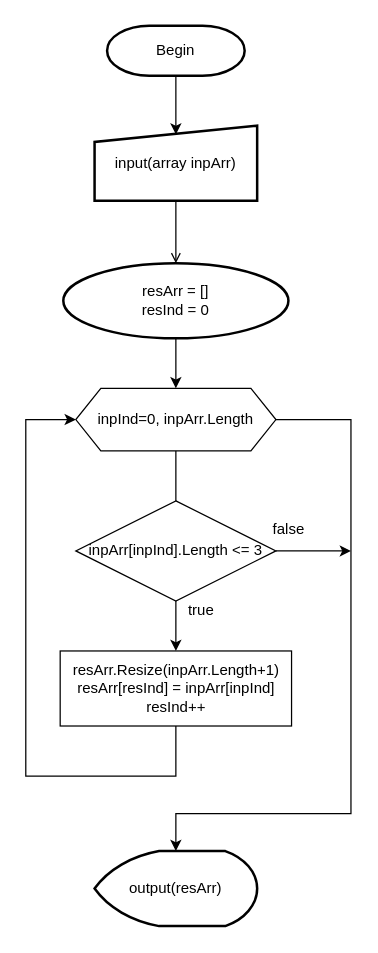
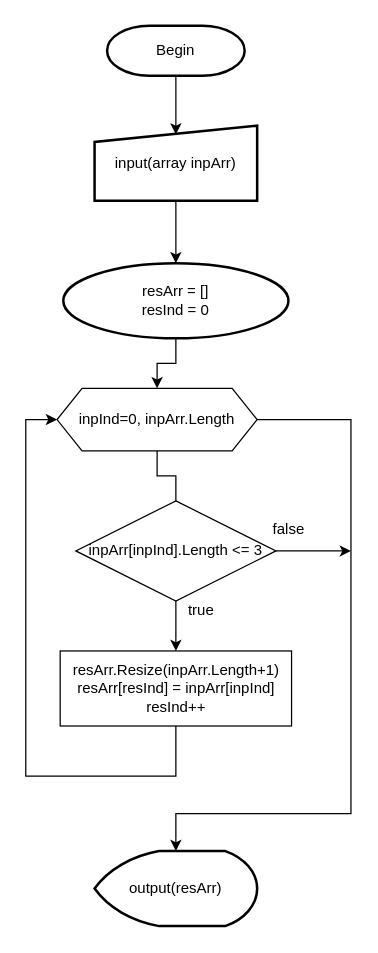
  <mxCell id="0" />
  <mxCell id="1" parent="0" />
  <mxCell id="2" value="Begin" style="strokeWidth=2;html=1;shape=mxgraph.flowchart.terminator;whiteSpace=wrap;" vertex="1" parent="1"><mxGeometry x="85" y="20" width="110" height="40" as="geometry" /></mxCell>
- <mxCell id="3" style="edgeStyle=orthogonalEdgeStyle;rounded=0;orthogonalLoop=1;jettySize=auto;html=1;entryX=0.5;entryY=0;entryDx=0;entryDy=0;endArrow=open;" edge="1" parent="1" source="4" target="7"><mxGeometry relative="1" as="geometry" /></mxCell>
+ <mxCell id="3" style="edgeStyle=orthogonalEdgeStyle;rounded=0;orthogonalLoop=1;jettySize=auto;html=1;entryX=0.5;entryY=0;entryDx=0;entryDy=0;" edge="1" parent="1" source="4" target="7"><mxGeometry relative="1" as="geometry" /></mxCell>
  <mxCell id="4" value="input(array inpArr)" style="html=1;strokeWidth=2;shape=manualInput;whiteSpace=wrap;rounded=1;size=13;arcSize=0;" vertex="1" parent="1"><mxGeometry x="75" y="100" width="130" height="60" as="geometry" /></mxCell>
  <mxCell id="5" value="output(resArr)" style="strokeWidth=2;html=1;shape=mxgraph.flowchart.display;whiteSpace=wrap;" vertex="1" parent="1"><mxGeometry x="75" y="680" width="130" height="60" as="geometry" /></mxCell>
  <mxCell id="6" style="edgeStyle=orthogonalEdgeStyle;rounded=0;orthogonalLoop=1;jettySize=auto;html=1;entryX=0.5;entryY=0;entryDx=0;entryDy=0;" edge="1" parent="1" source="7" target="9"><mxGeometry relative="1" as="geometry" /></mxCell>
  <mxCell id="7" value="resArr = []&lt;br&gt;resInd = 0" style="ellipse;whiteSpace=wrap;html=1;absoluteArcSize=1;arcSize=0;strokeWidth=2;" vertex="1" parent="1"><mxGeometry x="50" y="210" width="180" height="60" as="geometry" /></mxCell>
  <mxCell id="8" style="edgeStyle=orthogonalEdgeStyle;rounded=0;orthogonalLoop=1;jettySize=auto;html=1;entryX=0.5;entryY=0;entryDx=0;entryDy=0;endArrow=none;" edge="1" parent="1" source="9" target="13"><mxGeometry relative="1" as="geometry" /></mxCell>
- <mxCell id="9" value="inpInd=0, inpArr.Length" style="shape=hexagon;perimeter=hexagonPerimeter2;whiteSpace=wrap;html=1;fixedSize=1;" vertex="1" parent="1"><mxGeometry x="60" y="310" width="160" height="50" as="geometry" /></mxCell>
+ <mxCell id="9" value="inpInd=0, inpArr.Length" style="shape=hexagon;perimeter=hexagonPerimeter2;whiteSpace=wrap;html=1;fixedSize=1;" vertex="1" parent="1"><mxGeometry x="45" y="310" width="160" height="50" as="geometry" /></mxCell>
  <mxCell id="10" style="edgeStyle=orthogonalEdgeStyle;rounded=0;orthogonalLoop=1;jettySize=auto;html=1;entryX=0.5;entryY=0.117;entryDx=0;entryDy=0;entryPerimeter=0;" edge="1" parent="1" source="2" target="4"><mxGeometry relative="1" as="geometry" /></mxCell>
  <mxCell id="11" value="" style="edgeStyle=orthogonalEdgeStyle;rounded=0;orthogonalLoop=1;jettySize=auto;html=1;" edge="1" parent="1" source="13" target="15"><mxGeometry relative="1" as="geometry" /></mxCell>
  <mxCell id="12" style="edgeStyle=orthogonalEdgeStyle;rounded=0;orthogonalLoop=1;jettySize=auto;html=1;" edge="1" parent="1" source="13"><mxGeometry relative="1" as="geometry"><mxPoint x="280" y="440" as="targetPoint" /></mxGeometry></mxCell>
  <mxCell id="13" value="inpArr[inpInd].Length &amp;lt;= 3" style="rhombus;whiteSpace=wrap;html=1;" vertex="1" parent="1"><mxGeometry x="60" y="400" width="160" height="80" as="geometry" /></mxCell>
  <mxCell id="14" style="edgeStyle=orthogonalEdgeStyle;rounded=0;orthogonalLoop=1;jettySize=auto;html=1;entryX=0;entryY=0.5;entryDx=0;entryDy=0;" edge="1" parent="1" source="15" target="9"><mxGeometry relative="1" as="geometry"><Array as="points"><mxPoint x="140" y="620" /><mxPoint x="20" y="620" /><mxPoint x="20" y="335" /></Array></mxGeometry></mxCell>
  <mxCell id="15" value="resArr.Resize(inpArr.Length+1)&lt;br&gt;resArr[resInd] = inpArr[inpInd]&lt;br&gt;resInd++" style="whiteSpace=wrap;html=1;" vertex="1" parent="1"><mxGeometry x="47.5" y="520" width="185" height="60" as="geometry" /></mxCell>
  <mxCell id="16" style="edgeStyle=orthogonalEdgeStyle;rounded=0;orthogonalLoop=1;jettySize=auto;html=1;entryX=0.5;entryY=0;entryDx=0;entryDy=0;entryPerimeter=0;" edge="1" parent="1" source="9" target="5"><mxGeometry relative="1" as="geometry"><Array as="points"><mxPoint x="280" y="335" /><mxPoint x="280" y="650" /><mxPoint x="140" y="650" /></Array></mxGeometry></mxCell>
  <mxCell id="17" value="true" style="text;html=1;align=center;verticalAlign=middle;resizable=0;points=[];autosize=1;strokeColor=none;fillColor=none;" vertex="1" parent="1"><mxGeometry x="140" y="473" width="40" height="30" as="geometry" /></mxCell>
  <mxCell id="18" value="false" style="text;html=1;align=center;verticalAlign=middle;resizable=0;points=[];autosize=1;strokeColor=none;fillColor=none;" vertex="1" parent="1"><mxGeometry x="205" y="408" width="50" height="30" as="geometry" /></mxCell>
